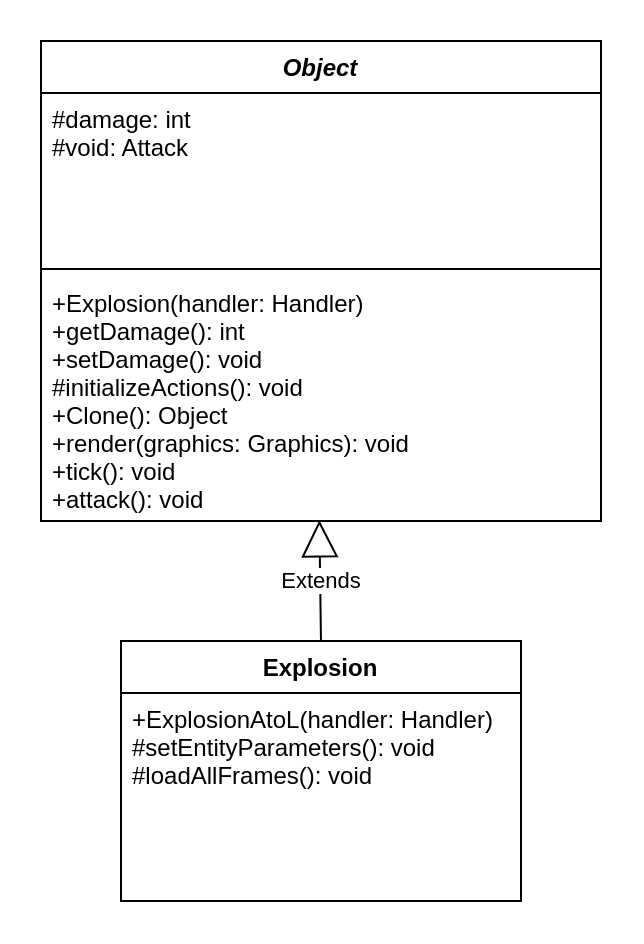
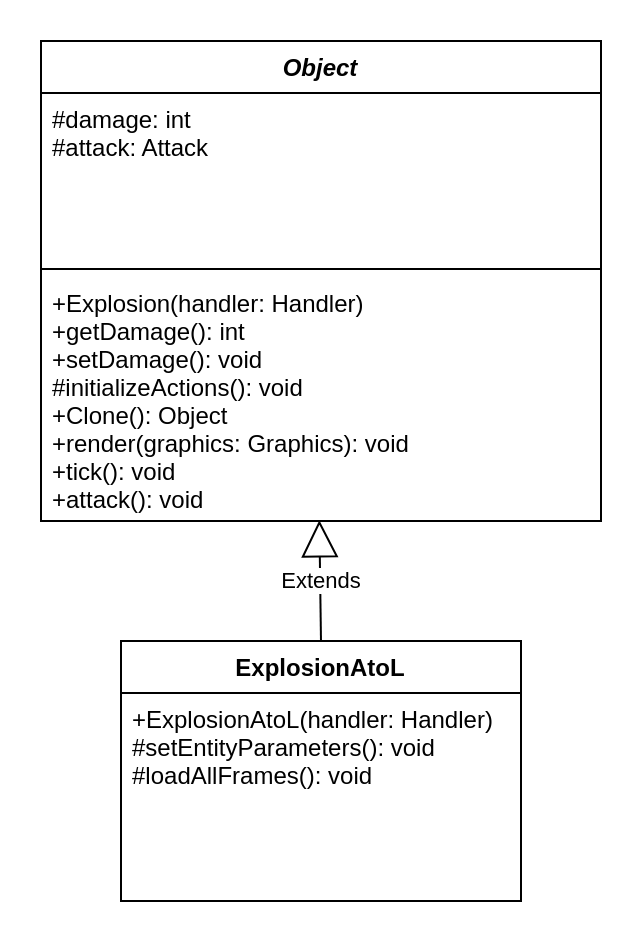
  <mxCell id="0" />
  <mxCell id="1" parent="0" />
  <mxCell id="2" value="Object" style="swimlane;fontStyle=3;align=center;verticalAlign=top;childLayout=stackLayout;horizontal=1;startSize=26;horizontalStack=0;resizeParent=1;resizeParentMax=0;resizeLast=0;collapsible=1;marginBottom=0;" parent="1" vertex="1"><mxGeometry x="20" y="20" width="280" height="240" as="geometry" /></mxCell>
- <mxCell id="3" value="#damage: int&#10;#void: Attack" style="text;strokeColor=none;fillColor=none;align=left;verticalAlign=top;spacingLeft=4;spacingRight=4;overflow=hidden;rotatable=0;points=[[0,0.5],[1,0.5]];portConstraint=eastwest;" parent="2" vertex="1"><mxGeometry y="26" width="280" height="84" as="geometry" /></mxCell>
+ <mxCell id="3" value="#damage: int&#10;#attack: Attack" style="text;strokeColor=none;fillColor=none;align=left;verticalAlign=top;spacingLeft=4;spacingRight=4;overflow=hidden;rotatable=0;points=[[0,0.5],[1,0.5]];portConstraint=eastwest;" parent="2" vertex="1"><mxGeometry y="26" width="280" height="84" as="geometry" /></mxCell>
  <mxCell id="4" value="" style="line;strokeWidth=1;fillColor=none;align=left;verticalAlign=middle;spacingTop=-1;spacingLeft=3;spacingRight=3;rotatable=0;labelPosition=right;points=[];portConstraint=eastwest;" parent="2" vertex="1"><mxGeometry y="110" width="280" height="8" as="geometry" /></mxCell>
  <mxCell id="5" value="+Explosion(handler: Handler)&#10;+getDamage(): int&#10;+setDamage(): void&#10;#initializeActions(): void&#10;+Clone(): Object&#10;+render(graphics: Graphics): void&#10;+tick(): void&#10;+attack(): void" style="text;strokeColor=none;fillColor=none;align=left;verticalAlign=top;spacingLeft=4;spacingRight=4;overflow=hidden;rotatable=0;points=[[0,0.5],[1,0.5]];portConstraint=eastwest;" parent="2" vertex="1"><mxGeometry y="118" width="280" height="122" as="geometry" /></mxCell>
- <mxCell id="6" value="Explosion" style="swimlane;fontStyle=1;childLayout=stackLayout;horizontal=1;startSize=26;fillColor=none;horizontalStack=0;resizeParent=1;resizeParentMax=0;resizeLast=0;collapsible=1;marginBottom=0;" parent="1" vertex="1"><mxGeometry x="60" y="320" width="200" height="130" as="geometry" /></mxCell>
+ <mxCell id="6" value="ExplosionAtoL" style="swimlane;fontStyle=1;childLayout=stackLayout;horizontal=1;startSize=26;fillColor=none;horizontalStack=0;resizeParent=1;resizeParentMax=0;resizeLast=0;collapsible=1;marginBottom=0;" parent="1" vertex="1"><mxGeometry x="60" y="320" width="200" height="130" as="geometry" /></mxCell>
  <mxCell id="7" value="+ExplosionAtoL(handler: Handler)&#10;#setEntityParameters(): void&#10;#loadAllFrames(): void&#10;" style="text;strokeColor=none;fillColor=none;align=left;verticalAlign=top;spacingLeft=4;spacingRight=4;overflow=hidden;rotatable=0;points=[[0,0.5],[1,0.5]];portConstraint=eastwest;" parent="6" vertex="1"><mxGeometry y="26" width="200" height="104" as="geometry" /></mxCell>
  <mxCell id="8" value="Extends" style="endArrow=block;endSize=16;endFill=0;html=1;entryX=0.497;entryY=0.997;entryDx=0;entryDy=0;entryPerimeter=0;exitX=0.5;exitY=0;exitDx=0;exitDy=0;" parent="1" source="6" target="5" edge="1"><mxGeometry width="160" relative="1" as="geometry"><mxPoint x="145" y="320" as="sourcePoint" /><mxPoint x="305" y="320" as="targetPoint" /></mxGeometry></mxCell>
